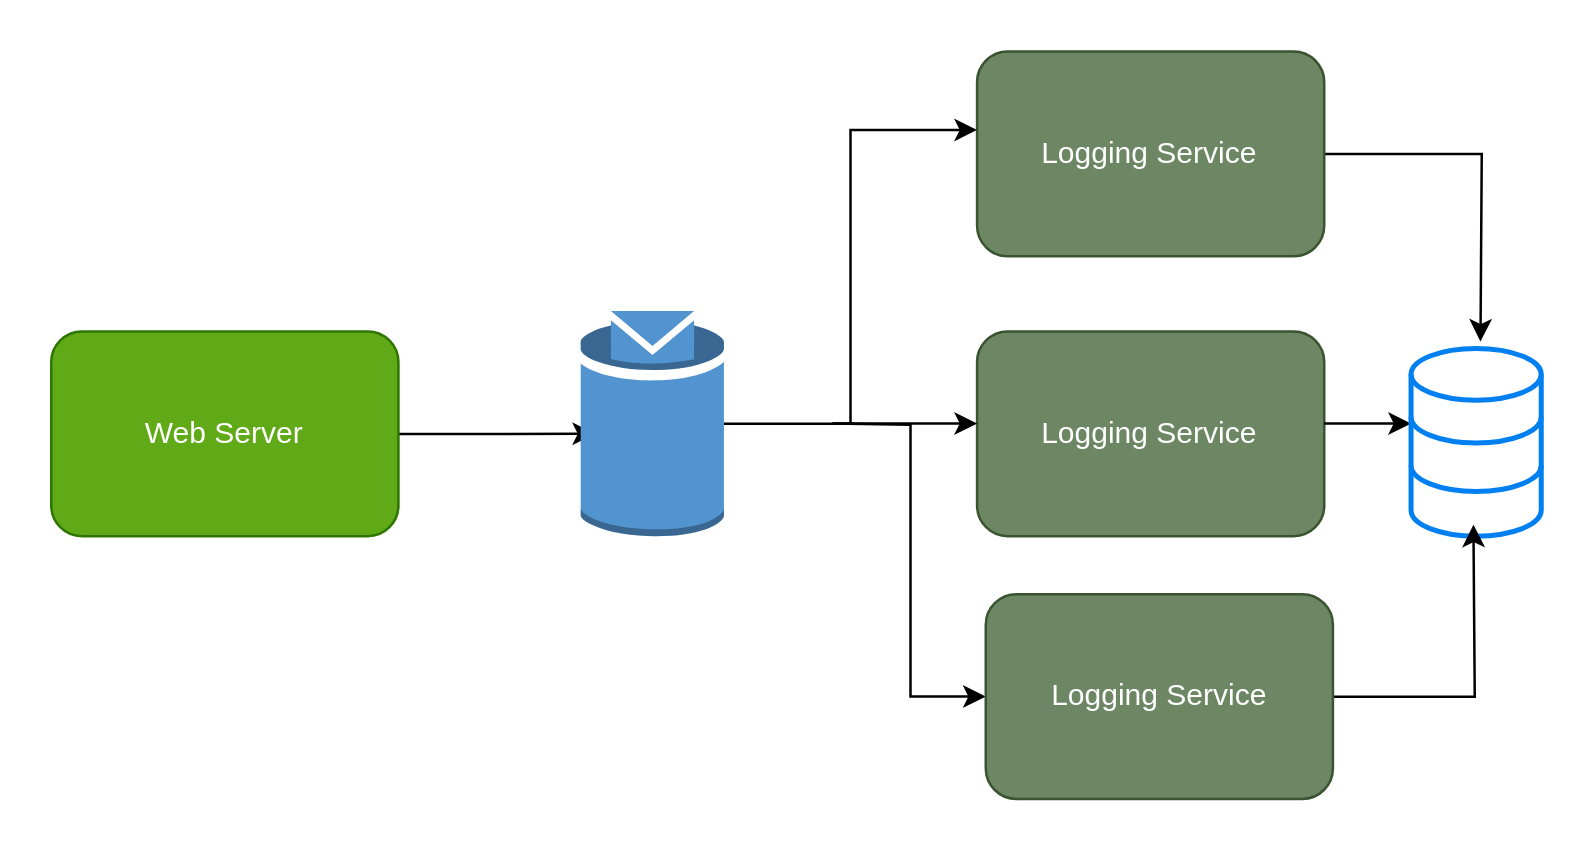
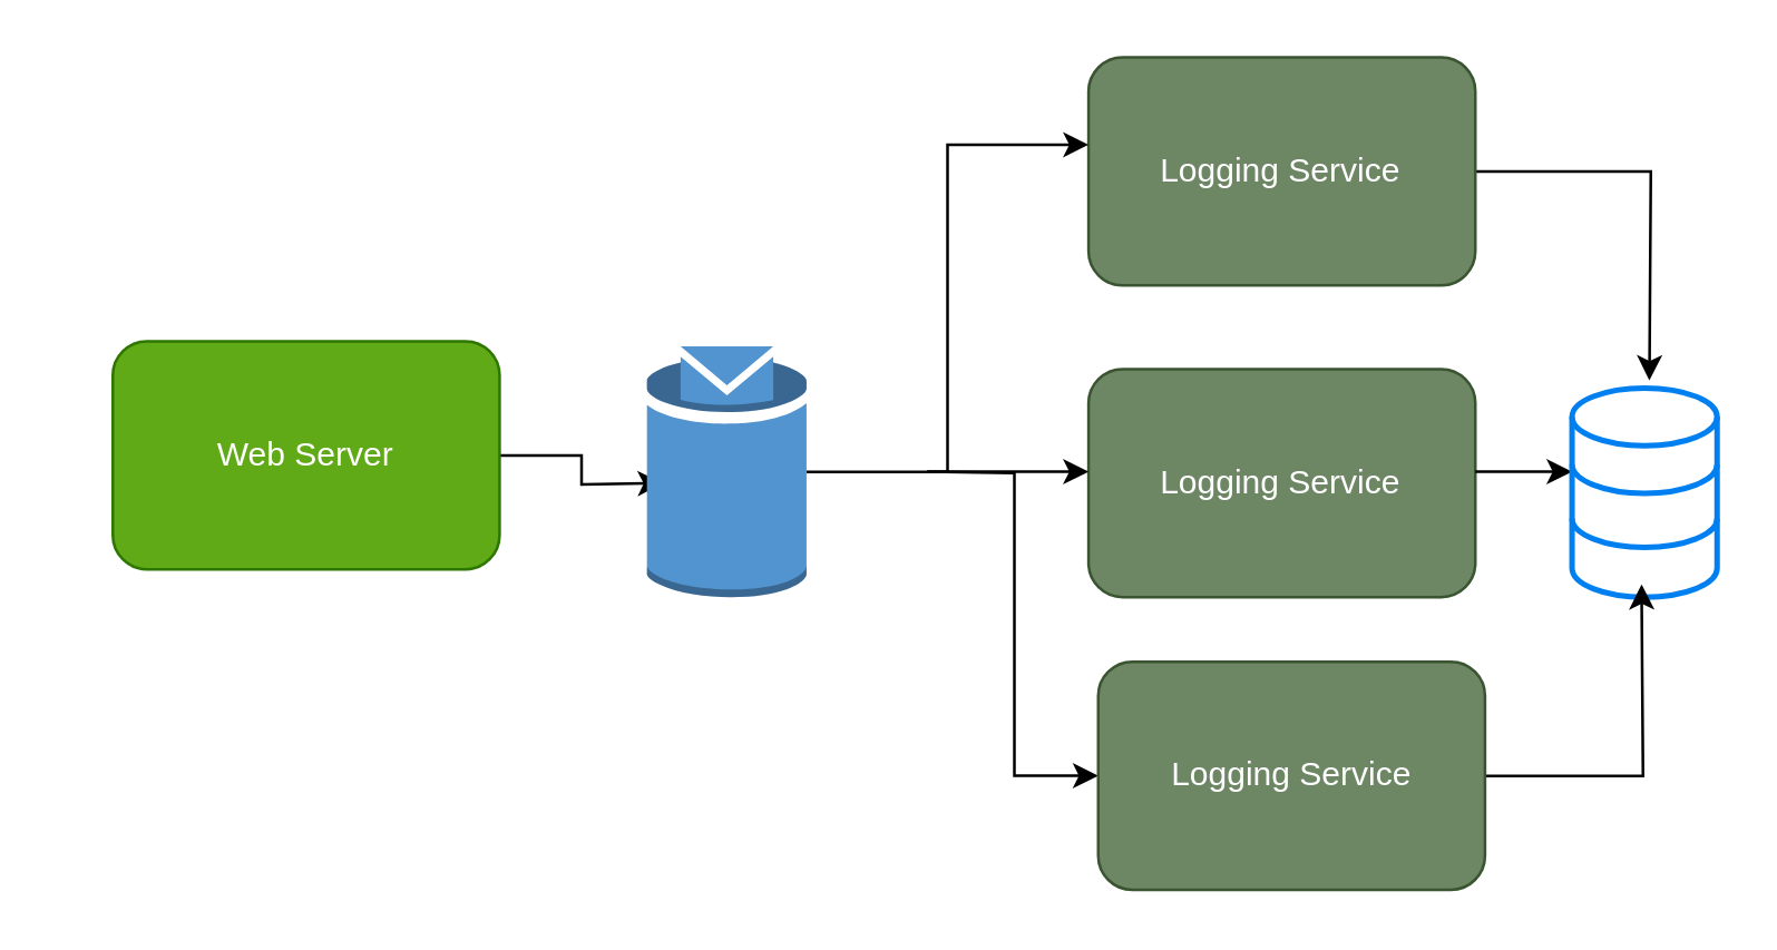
  <mxCell id="0" />
  <mxCell id="1" parent="0" />
  <mxCell id="2" value="" style="group" vertex="1" connectable="0" parent="1"><mxGeometry x="20" y="20" width="596" height="299" as="geometry" /></mxCell>
  <mxCell id="3" value="" style="edgeStyle=orthogonalEdgeStyle;rounded=0;orthogonalLoop=1;jettySize=auto;html=1;" parent="2" source="4" edge="1"><mxGeometry relative="1" as="geometry"><mxPoint x="217.569" y="152.913" as="targetPoint" /></mxGeometry></mxCell>
- <mxCell id="4" value="Web Server" style="rounded=1;whiteSpace=wrap;html=1;fillColor=#60a917;strokeColor=#2D7600;fontColor=#ffffff;" parent="2" vertex="1"><mxGeometry y="111.954" width="138.874" height="81.918" as="geometry" /></mxCell>
+ <mxCell id="4" value="Web Server" style="rounded=1;whiteSpace=wrap;html=1;fillColor=#60a917;strokeColor=#2D7600;fontColor=#ffffff;" parent="2" vertex="1"><mxGeometry x="20" y="101.954" width="138.874" height="81.918" as="geometry" /></mxCell>
  <mxCell id="5" value="Logging Service" style="rounded=1;whiteSpace=wrap;html=1;fillColor=#6d8764;strokeColor=#3A5431;fontColor=#ffffff;" parent="2" vertex="1"><mxGeometry x="370.33" y="111.954" width="138.874" height="81.918" as="geometry" /></mxCell>
  <mxCell id="6" value="" style="edgeStyle=orthogonalEdgeStyle;rounded=0;orthogonalLoop=1;jettySize=auto;html=1;" parent="2" edge="1"><mxGeometry relative="1" as="geometry"><mxPoint x="312.466" y="148.817" as="sourcePoint" /><mxPoint x="370.33" y="148.817" as="targetPoint" /></mxGeometry></mxCell>
  <mxCell id="7" value="" style="edgeStyle=orthogonalEdgeStyle;rounded=0;orthogonalLoop=1;jettySize=auto;html=1;entryX=0;entryY=0.5;entryDx=0;entryDy=0;" parent="2" target="11" edge="1"><mxGeometry relative="1" as="geometry"><mxPoint x="260.388" y="299" as="targetPoint" /><mxPoint x="312.466" y="148.817" as="sourcePoint" /></mxGeometry></mxCell>
  <mxCell id="8" value="" style="edgeStyle=orthogonalEdgeStyle;rounded=0;orthogonalLoop=1;jettySize=auto;html=1;" parent="2" edge="1"><mxGeometry relative="1" as="geometry"><mxPoint x="509.204" y="148.817" as="sourcePoint" /><mxPoint x="543.922" y="148.817" as="targetPoint" /></mxGeometry></mxCell>
  <mxCell id="9" value="" style="html=1;verticalLabelPosition=bottom;align=center;labelBackgroundColor=#ffffff;verticalAlign=top;strokeWidth=2;strokeColor=#0080F0;shadow=0;dashed=0;shape=mxgraph.ios7.icons.data;" parent="2" vertex="1"><mxGeometry x="543.922" y="118.781" width="52.078" height="75.091" as="geometry" /></mxCell>
  <mxCell id="10" value="" style="edgeStyle=orthogonalEdgeStyle;rounded=0;orthogonalLoop=1;jettySize=auto;html=1;entryX=0.479;entryY=0.993;entryDx=0;entryDy=0;entryPerimeter=0;" parent="2" source="11" edge="1"><mxGeometry relative="1" as="geometry"><mxPoint x="568.868" y="189.251" as="targetPoint" /></mxGeometry></mxCell>
  <mxCell id="11" value="Logging Service" style="rounded=1;whiteSpace=wrap;html=1;fillColor=#6d8764;strokeColor=#3A5431;fontColor=#ffffff;" parent="2" vertex="1"><mxGeometry x="373.802" y="217.082" width="138.874" height="81.918" as="geometry" /></mxCell>
  <mxCell id="12" value="" style="edgeStyle=orthogonalEdgeStyle;rounded=0;orthogonalLoop=1;jettySize=auto;html=1;" parent="2" source="13" edge="1"><mxGeometry relative="1" as="geometry"><mxPoint x="571.697" y="116.05" as="targetPoint" /></mxGeometry></mxCell>
  <mxCell id="13" value="Logging Service" style="rounded=1;whiteSpace=wrap;html=1;fillColor=#6d8764;strokeColor=#3A5431;fontColor=#ffffff;" parent="2" vertex="1"><mxGeometry x="370.33" width="138.874" height="81.918" as="geometry" /></mxCell>
  <mxCell id="14" style="edgeStyle=orthogonalEdgeStyle;rounded=0;orthogonalLoop=1;jettySize=auto;html=1;entryX=0;entryY=0.383;entryDx=0;entryDy=0;entryPerimeter=0;" parent="2" source="15" target="13" edge="1"><mxGeometry relative="1" as="geometry" /></mxCell>
  <mxCell id="15" value="" style="outlineConnect=0;dashed=0;verticalLabelPosition=bottom;verticalAlign=top;align=center;html=1;shape=mxgraph.aws3.topic;fillColor=#5294CF;gradientColor=none;" parent="2" vertex="1"><mxGeometry x="211.783" y="103.763" width="57.285" height="90.11" as="geometry" /></mxCell>
